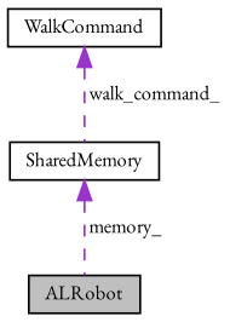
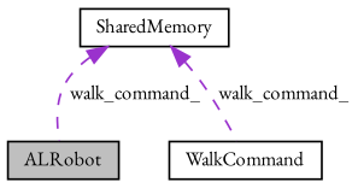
  digraph {
    fontname="EB Garamond"
    node [color=black fillcolor=white fontname="EB Garamond" fontsize=10 shape=record style=filled]
    edge [color=darkorchid3 dir=back fontname="EB Garamond" fontsize=10 labelfontname=Helvetica labelfontsize=10 style=dashed]
    n1 [fillcolor=grey75 fontcolor=black height=0.2 label=ALRobot width=0.4]
    n2 [height=0.2 label=SharedMemory width=0.4]
    n3 [height=0.2 label=WalkCommand width=0.4]
-   n2 -> n1 [label=" memory_"]
-   n3 -> n2 [label=" walk_command_"]
+   n2 -> n1 [label=" walk_command_"]
+   n2 -> n3 [label=" walk_command_"]
  }
